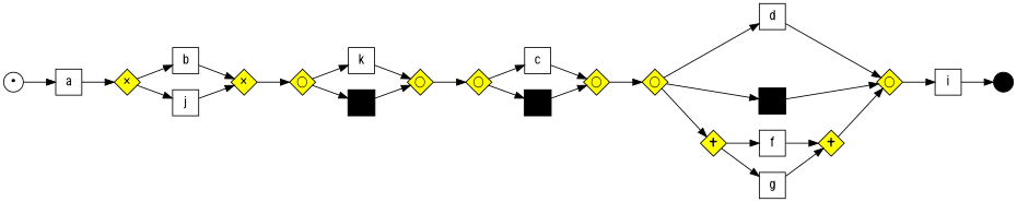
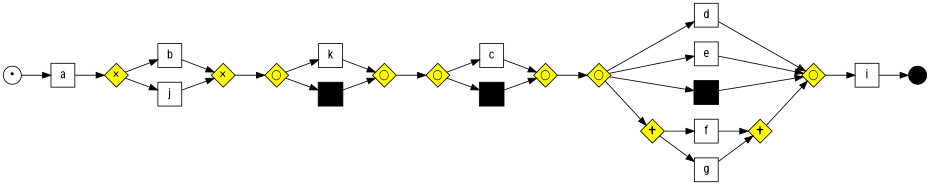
  digraph {
    fontname="Roboto Condensed"
    rankdir=LR
    node [fontname="Roboto Condensed" shape=rect style=filled]
    edge [fontname="Roboto Condensed"]
    b [height=0.4 width=.4 style=""]
    j [height=0.4 width=.4 style=""]
    k [height=0.4 width=.4 style=""]
    s1 [fillcolor=black height=0.4 width=.4]
    c [height=0.4 width=.4 style=""]
    s2 [fillcolor=black height=0.4 width=.4]
    d [height=0.4 width=.4 style=""]
+   e [height=0.4 width=.4 style=""]
    f [height=0.4 width=.4 style=""]
    g [height=0.4 width=.4 style=""]
    s3 [fillcolor=black height=0.4 width=.4]
    n12 [fixedsize=true fontsize=20 height=.3 label="&bull;" shape=circle width=.3 style=""]
    out [fillcolor=black fixedsize=true height=.3 shape=circle width=.3]
    n14 [fillcolor=yellow fixedsize=true fontsize=20 height=.4 label=<&#43;> shape=diamond width=.4]
    n15 [fillcolor=yellow fixedsize=true fontsize=20 height=.4 label=<&#43;> shape=diamond width=.4]
    n16 [fillcolor=yellow fixedsize=true fontsize=12 height=.4 label=<&#x2715;> shape=diamond width=.4]
    n17 [fillcolor=yellow fixedsize=true fontsize=12 height=.4 label=<&#x2715;> shape=diamond width=.4]
    n18 [fillcolor=yellow fixedsize=true fontsize=12 height=.4 label=<&#9711;> shape=diamond width=.4]
    n19 [fillcolor=yellow fixedsize=true fontsize=12 height=.4 label=<&#9711;> shape=diamond width=.4]
    n20 [fillcolor=yellow fixedsize=true fontsize=12 height=.4 label=<&#9711;> shape=diamond width=.4]
    n21 [fillcolor=yellow fixedsize=true fontsize=12 height=.4 label=<&#9711;> shape=diamond width=.4]
    n22 [fillcolor=yellow fixedsize=true fontsize=12 height=.4 label=<&#9711;> shape=diamond width=.4]
    n23 [fillcolor=yellow fixedsize=true fontsize=12 height=.4 label=<&#9711;> shape=diamond width=.4]
    a [height=0.4 width=.4 style=""]
    i [height=0.4 width=.4 style=""]
    subgraph sub_1 {
    }
    subgraph sub_2 {
      rank=same
      b
      j
    }
    subgraph sub_3 {
      rank=same
      k
      s1
    }
    subgraph sub_4 {
      rank=same
      c
      s2
    }
    subgraph sub_5 {
      n14
      n15
    }
    subgraph sub_6 {
      rank=same
      d
+     e
      f
      g
      s3
    }
    subgraph sub_7 {
      n16
      n17
    }
    subgraph sub_8 {
      n12
      out
    }
    subgraph sub_9 {
      n18
      n19
      n20
      n21
      n22
      n23
    }
    subgraph sub_10 {
      b
      j
      k
      c
      d
+     e
      f
      g
      a
      i
    }
    subgraph sub_11 {
      s1
      s2
      s3
    }
    b -> n17
    j -> n17
    k -> n19
    s1 -> n19
    c -> n21
    s2 -> n21
    d -> n23
+   e -> n23
    f -> n15
    g -> n15
    s3 -> n23
    n12 -> a
    n14 -> f
    n14 -> g
    n15 -> n23
    n16 -> b
    n16 -> j
    n17 -> n18
    n18 -> k
    n18 -> s1
    n19 -> n20
    n20 -> c
    n20 -> s2
    n21 -> n22
    n22 -> d
+   n22 -> e
    n22 -> s3
    n22 -> n14
    n23 -> i
    a -> n16
    i -> out
  }
